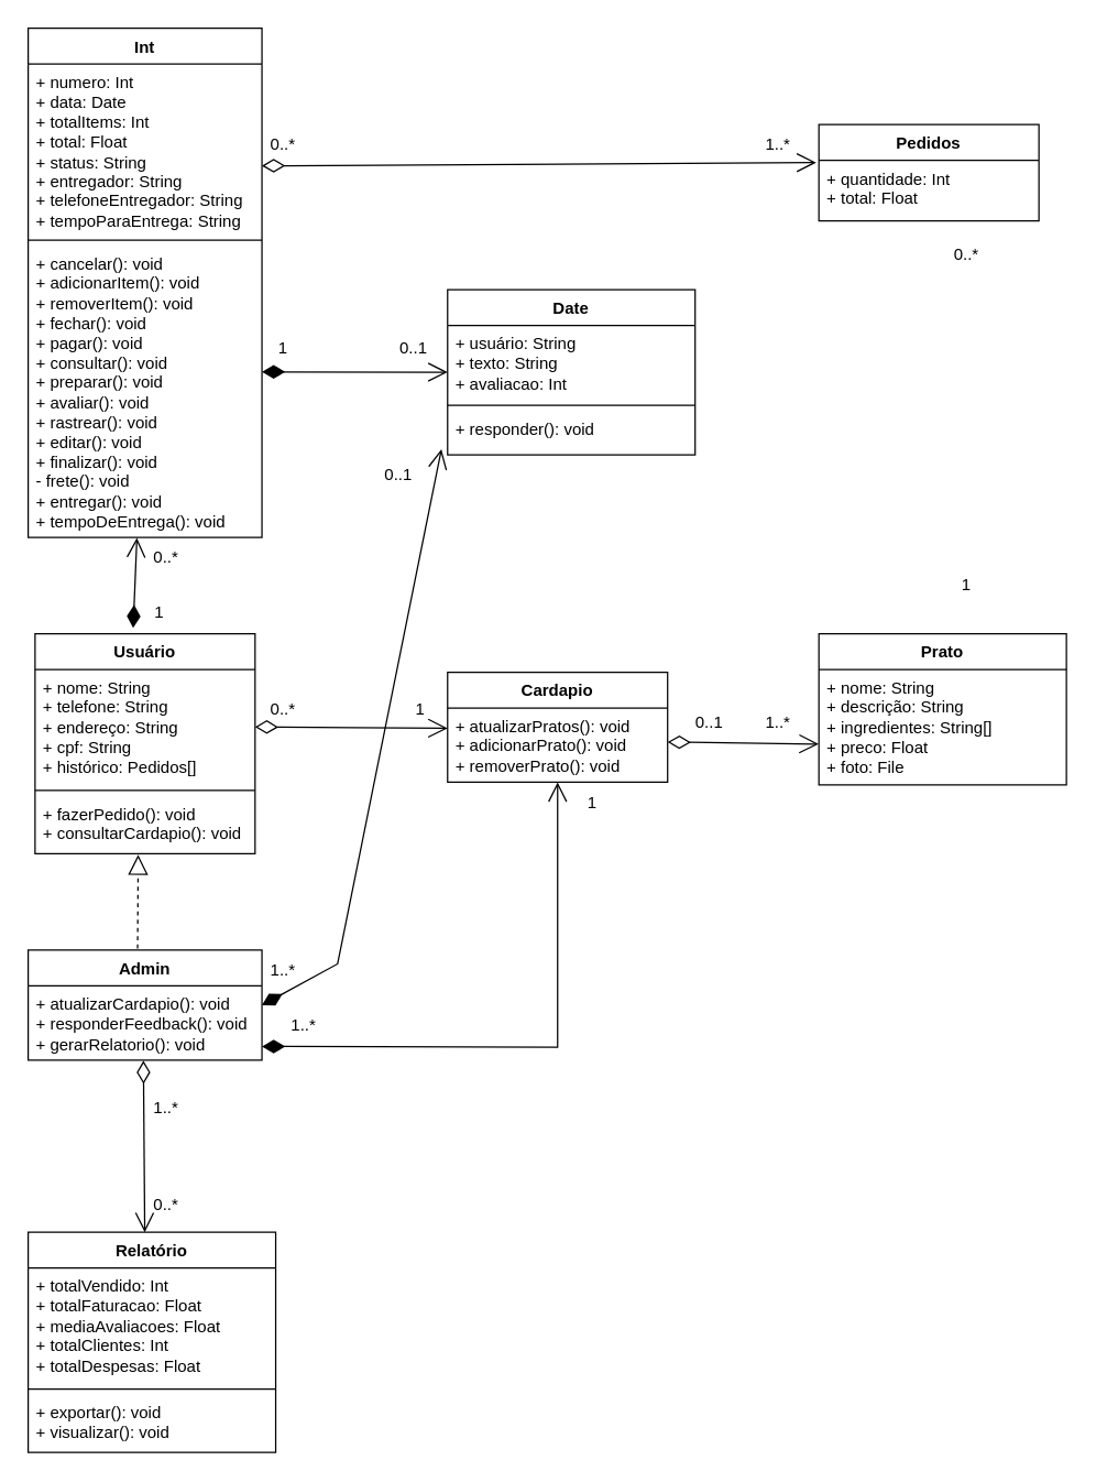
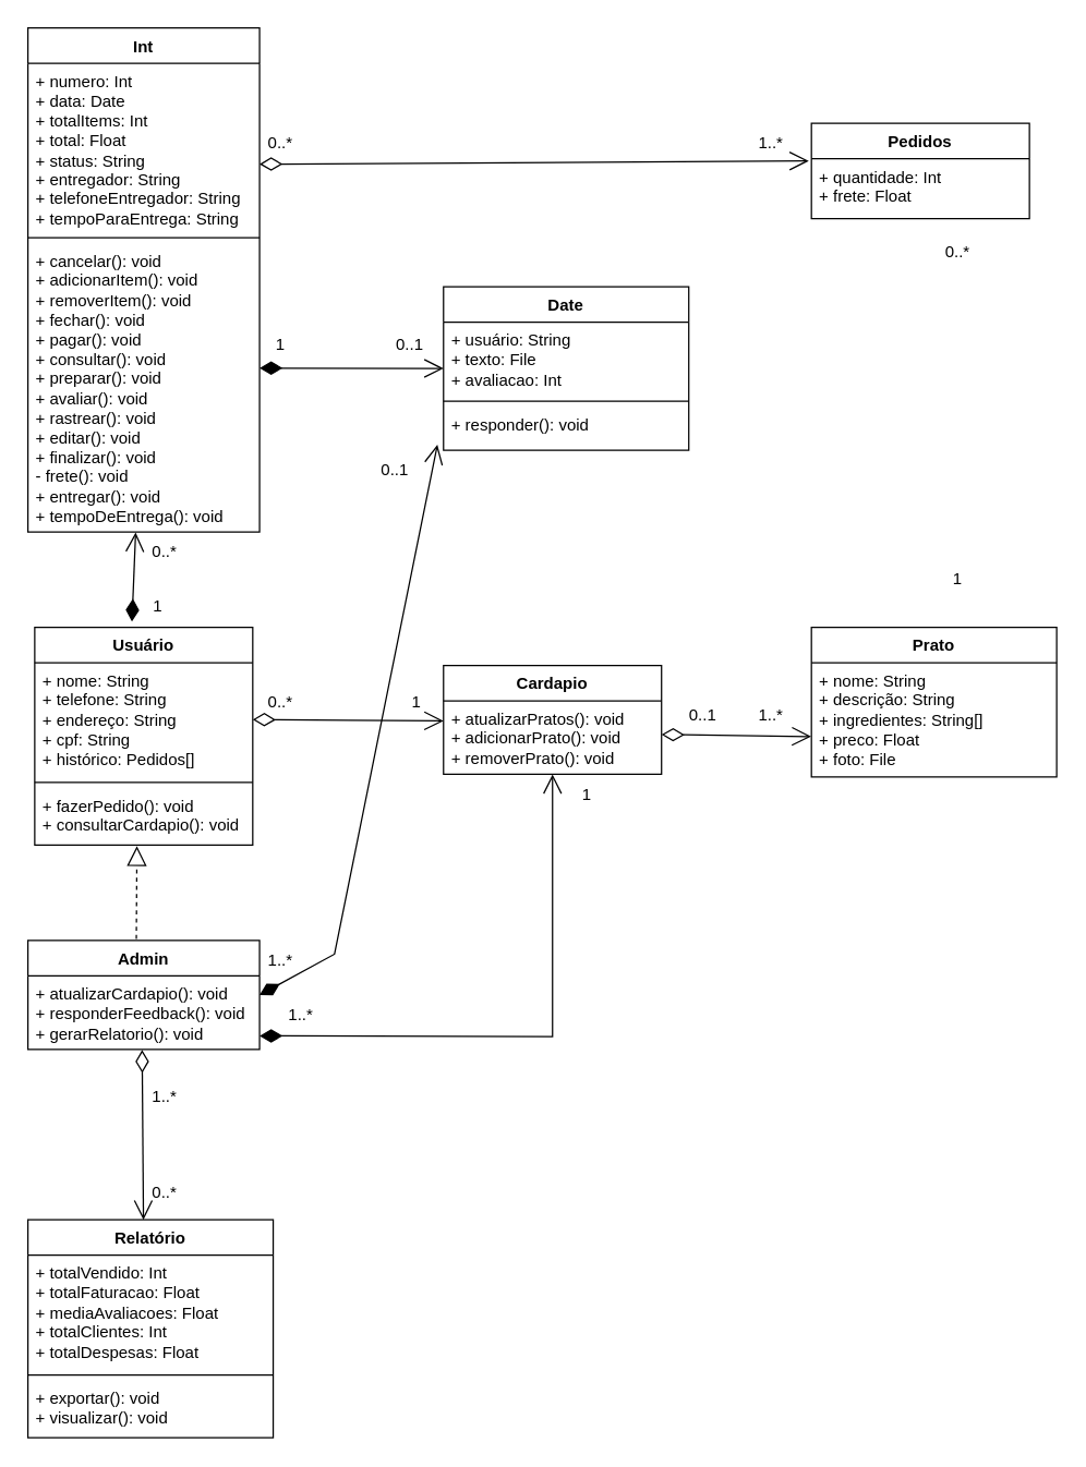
  <mxCell id="0" />
  <mxCell id="1" parent="0" />
  <mxCell id="2" value="Usuário" style="swimlane;fontStyle=1;align=center;verticalAlign=top;childLayout=stackLayout;horizontal=1;startSize=26;horizontalStack=0;resizeParent=1;resizeParentMax=0;resizeLast=0;collapsible=1;marginBottom=0;whiteSpace=wrap;html=1;fixedWidth=0;resizeHeight=1;resizeWidth=1;" parent="1" vertex="1"><mxGeometry x="25" y="460" width="160" height="160" as="geometry" /></mxCell>
  <mxCell id="3" value="+ nome: String&lt;br&gt;+ telefone: String&lt;br&gt;+ endereço: String&lt;br&gt;+ cpf: String&lt;br&gt;+ histórico: Pedidos[]" style="text;strokeColor=none;fillColor=none;align=left;verticalAlign=top;spacingLeft=4;spacingRight=4;overflow=hidden;rotatable=0;points=[[0,0.5],[1,0.5]];portConstraint=eastwest;whiteSpace=wrap;html=1;" parent="2" vertex="1"><mxGeometry y="26" width="160" height="84" as="geometry" /></mxCell>
  <mxCell id="4" value="" style="line;strokeWidth=1;fillColor=none;align=left;verticalAlign=middle;spacingTop=-1;spacingLeft=3;spacingRight=3;rotatable=0;labelPosition=right;points=[];portConstraint=eastwest;strokeColor=inherit;" parent="2" vertex="1"><mxGeometry y="110" width="160" height="8" as="geometry" /></mxCell>
  <mxCell id="5" value="+ fazerPedido(): void&lt;br&gt;+ consultarCardapio(): void" style="text;strokeColor=none;fillColor=none;align=left;verticalAlign=top;spacingLeft=4;spacingRight=4;overflow=hidden;rotatable=0;points=[[0,0.5],[1,0.5]];portConstraint=eastwest;whiteSpace=wrap;html=1;" parent="2" vertex="1"><mxGeometry y="118" width="160" height="42" as="geometry" /></mxCell>
  <mxCell id="6" value="Int" style="swimlane;fontStyle=1;align=center;verticalAlign=top;childLayout=stackLayout;horizontal=1;startSize=26;horizontalStack=0;resizeParent=1;resizeParentMax=0;resizeLast=0;collapsible=1;marginBottom=0;whiteSpace=wrap;html=1;" parent="1" vertex="1"><mxGeometry x="20" y="20" width="170" height="370" as="geometry" /></mxCell>
  <mxCell id="7" value="+ numero: Int&lt;br style=&quot;border-color: var(--border-color);&quot;&gt;+ data: Date&lt;br&gt;+ totalItems: Int&lt;br style=&quot;border-color: var(--border-color);&quot;&gt;+ total: Float&lt;br style=&quot;border-color: var(--border-color);&quot;&gt;+ status: String&lt;br&gt;+ entregador: String&lt;br&gt;+ telefoneEntregador: String&lt;br&gt;+ tempoParaEntrega: String" style="text;strokeColor=none;fillColor=none;align=left;verticalAlign=top;spacingLeft=4;spacingRight=4;overflow=hidden;rotatable=0;points=[[0,0.5],[1,0.5]];portConstraint=eastwest;whiteSpace=wrap;html=1;" parent="6" vertex="1"><mxGeometry y="26" width="170" height="124" as="geometry" /></mxCell>
  <mxCell id="8" value="" style="line;strokeWidth=1;fillColor=none;align=left;verticalAlign=middle;spacingTop=-1;spacingLeft=3;spacingRight=3;rotatable=0;labelPosition=right;points=[];portConstraint=eastwest;strokeColor=inherit;" parent="6" vertex="1"><mxGeometry y="150" width="170" height="8" as="geometry" /></mxCell>
  <mxCell id="9" value="+ cancelar(): void&lt;br&gt;+ adicionarItem(): void&lt;br&gt;+ removerItem(): void&lt;br&gt;+ fechar(): void&lt;br&gt;+ pagar(): void&lt;br&gt;+ consultar(): void&lt;br&gt;+ preparar(): void&lt;br&gt;+ avaliar(): void&lt;br&gt;+ rastrear(): void&lt;br&gt;+ editar(): void&lt;br&gt;+ finalizar(): void&lt;br&gt;- frete(): void&lt;br&gt;+ entregar(): void&lt;br&gt;+ tempoDeEntrega(): void" style="text;strokeColor=none;fillColor=none;align=left;verticalAlign=top;spacingLeft=4;spacingRight=4;overflow=hidden;rotatable=0;points=[[0,0.5],[1,0.5]];portConstraint=eastwest;whiteSpace=wrap;html=1;" parent="6" vertex="1"><mxGeometry y="158" width="170" height="212" as="geometry" /></mxCell>
  <mxCell id="10" value="Pedidos" style="swimlane;fontStyle=1;align=center;verticalAlign=top;childLayout=stackLayout;horizontal=1;startSize=26;horizontalStack=0;resizeParent=1;resizeParentMax=0;resizeLast=0;collapsible=1;marginBottom=0;whiteSpace=wrap;html=1;" parent="1" vertex="1"><mxGeometry x="595" y="90" width="160" height="70" as="geometry" /></mxCell>
- <mxCell id="11" value="+ quantidade: Int&lt;br style=&quot;border-color: var(--border-color);&quot;&gt;+ total: Float" style="text;strokeColor=none;fillColor=none;align=left;verticalAlign=top;spacingLeft=4;spacingRight=4;overflow=hidden;rotatable=0;points=[[0,0.5],[1,0.5]];portConstraint=eastwest;whiteSpace=wrap;html=1;" parent="10" vertex="1"><mxGeometry y="26" width="160" height="44" as="geometry" /></mxCell>
+ <mxCell id="11" value="+ quantidade: Int&lt;br style=&quot;border-color: var(--border-color);&quot;&gt;+ frete: Float" style="text;strokeColor=none;fillColor=none;align=left;verticalAlign=top;spacingLeft=4;spacingRight=4;overflow=hidden;rotatable=0;points=[[0,0.5],[1,0.5]];portConstraint=eastwest;whiteSpace=wrap;html=1;" parent="10" vertex="1"><mxGeometry y="26" width="160" height="44" as="geometry" /></mxCell>
  <mxCell id="12" value="Cardapio" style="swimlane;fontStyle=1;align=center;verticalAlign=top;childLayout=stackLayout;horizontal=1;startSize=26;horizontalStack=0;resizeParent=1;resizeParentMax=0;resizeLast=0;collapsible=1;marginBottom=0;whiteSpace=wrap;html=1;fixedWidth=0;resizeHeight=1;resizeWidth=1;" parent="1" vertex="1"><mxGeometry x="325" y="488" width="160" height="80" as="geometry" /></mxCell>
  <mxCell id="13" value="+ atualizarPratos(): void&lt;br&gt;+ adicionarPrato(): void&lt;br&gt;+ removerPrato(): void" style="text;strokeColor=none;fillColor=none;align=left;verticalAlign=top;spacingLeft=4;spacingRight=4;overflow=hidden;rotatable=0;points=[[0,0.5],[1,0.5]];portConstraint=eastwest;whiteSpace=wrap;html=1;" parent="12" vertex="1"><mxGeometry y="26" width="160" height="54" as="geometry" /></mxCell>
  <mxCell id="14" value="Prato" style="swimlane;fontStyle=1;align=center;verticalAlign=top;childLayout=stackLayout;horizontal=1;startSize=26;horizontalStack=0;resizeParent=1;resizeParentMax=0;resizeLast=0;collapsible=1;marginBottom=0;whiteSpace=wrap;html=1;fixedWidth=0;resizeHeight=1;resizeWidth=1;" parent="1" vertex="1"><mxGeometry x="595" y="460" width="180" height="110" as="geometry" /></mxCell>
  <mxCell id="15" value="+ nome: String&lt;br&gt;+ descrição: String&lt;br&gt;+ ingredientes: String[]&lt;br&gt;+ preco: Float&lt;br&gt;+ foto: File" style="text;strokeColor=none;fillColor=none;align=left;verticalAlign=top;spacingLeft=4;spacingRight=4;overflow=hidden;rotatable=0;points=[[0,0.5],[1,0.5]];portConstraint=eastwest;whiteSpace=wrap;html=1;" parent="14" vertex="1"><mxGeometry y="26" width="180" height="84" as="geometry" /></mxCell>
  <mxCell id="16" value="Admin" style="swimlane;fontStyle=1;align=center;verticalAlign=top;childLayout=stackLayout;horizontal=1;startSize=26;horizontalStack=0;resizeParent=1;resizeParentMax=0;resizeLast=0;collapsible=1;marginBottom=0;whiteSpace=wrap;html=1;fixedWidth=0;resizeHeight=1;resizeWidth=1;" parent="1" vertex="1"><mxGeometry x="20" y="690" width="170" height="80" as="geometry" /></mxCell>
  <mxCell id="17" value="+ atualizarCardapio(): void&lt;br&gt;+ responderFeedback(): void&lt;br&gt;+ gerarRelatorio(): void" style="text;strokeColor=none;fillColor=none;align=left;verticalAlign=top;spacingLeft=4;spacingRight=4;overflow=hidden;rotatable=0;points=[[0,0.5],[1,0.5]];portConstraint=eastwest;whiteSpace=wrap;html=1;" parent="16" vertex="1"><mxGeometry y="26" width="170" height="54" as="geometry" /></mxCell>
  <mxCell id="18" value="Date" style="swimlane;fontStyle=1;align=center;verticalAlign=top;childLayout=stackLayout;horizontal=1;startSize=26;horizontalStack=0;resizeParent=1;resizeParentMax=0;resizeLast=0;collapsible=1;marginBottom=0;whiteSpace=wrap;html=1;fixedWidth=0;resizeHeight=1;resizeWidth=1;" parent="1" vertex="1"><mxGeometry x="325" y="210" width="180" height="120" as="geometry" /></mxCell>
- <mxCell id="19" value="+ usuário: String&lt;br style=&quot;border-color: var(--border-color);&quot;&gt;+ texto: String&lt;br style=&quot;border-color: var(--border-color);&quot;&gt;+ avaliacao: Int" style="text;strokeColor=none;fillColor=none;align=left;verticalAlign=top;spacingLeft=4;spacingRight=4;overflow=hidden;rotatable=0;points=[[0,0.5],[1,0.5]];portConstraint=eastwest;whiteSpace=wrap;html=1;" parent="18" vertex="1"><mxGeometry y="26" width="180" height="54" as="geometry" /></mxCell>
+ <mxCell id="19" value="+ usuário: String&lt;br style=&quot;border-color: var(--border-color);&quot;&gt;+ texto: File&lt;br style=&quot;border-color: var(--border-color);&quot;&gt;+ avaliacao: Int" style="text;strokeColor=none;fillColor=none;align=left;verticalAlign=top;spacingLeft=4;spacingRight=4;overflow=hidden;rotatable=0;points=[[0,0.5],[1,0.5]];portConstraint=eastwest;whiteSpace=wrap;html=1;" parent="18" vertex="1"><mxGeometry y="26" width="180" height="54" as="geometry" /></mxCell>
  <mxCell id="20" value="" style="line;strokeWidth=1;fillColor=none;align=left;verticalAlign=middle;spacingTop=-1;spacingLeft=3;spacingRight=3;rotatable=0;labelPosition=right;points=[];portConstraint=eastwest;strokeColor=inherit;" parent="18" vertex="1"><mxGeometry y="80" width="180" height="8" as="geometry" /></mxCell>
  <mxCell id="21" value="+ responder(): void" style="text;strokeColor=none;fillColor=none;align=left;verticalAlign=top;spacingLeft=4;spacingRight=4;overflow=hidden;rotatable=0;points=[[0,0.5],[1,0.5]];portConstraint=eastwest;whiteSpace=wrap;html=1;" parent="18" vertex="1"><mxGeometry y="88" width="180" height="32" as="geometry" /></mxCell>
  <mxCell id="22" value="Relatório" style="swimlane;fontStyle=1;align=center;verticalAlign=top;childLayout=stackLayout;horizontal=1;startSize=26;horizontalStack=0;resizeParent=1;resizeParentMax=0;resizeLast=0;collapsible=1;marginBottom=0;whiteSpace=wrap;html=1;fixedWidth=0;resizeHeight=1;resizeWidth=1;" parent="1" vertex="1"><mxGeometry x="20" y="895" width="180" height="160" as="geometry" /></mxCell>
  <mxCell id="23" value="+ totalVendido: Int&lt;br style=&quot;border-color: var(--border-color);&quot;&gt;+ totalFaturacao: Float&lt;br style=&quot;border-color: var(--border-color);&quot;&gt;+ mediaAvaliacoes: Float&lt;br&gt;+ totalClientes: Int&lt;br&gt;+ totalDespesas: Float" style="text;strokeColor=none;fillColor=none;align=left;verticalAlign=top;spacingLeft=4;spacingRight=4;overflow=hidden;rotatable=0;points=[[0,0.5],[1,0.5]];portConstraint=eastwest;whiteSpace=wrap;html=1;" parent="22" vertex="1"><mxGeometry y="26" width="180" height="84" as="geometry" /></mxCell>
  <mxCell id="24" value="" style="line;strokeWidth=1;fillColor=none;align=left;verticalAlign=middle;spacingTop=-1;spacingLeft=3;spacingRight=3;rotatable=0;labelPosition=right;points=[];portConstraint=eastwest;strokeColor=inherit;" parent="22" vertex="1"><mxGeometry y="110" width="180" height="8" as="geometry" /></mxCell>
  <mxCell id="25" value="+ exportar(): void&lt;br&gt;+ visualizar(): void" style="text;strokeColor=none;fillColor=none;align=left;verticalAlign=top;spacingLeft=4;spacingRight=4;overflow=hidden;rotatable=0;points=[[0,0.5],[1,0.5]];portConstraint=eastwest;whiteSpace=wrap;html=1;" parent="22" vertex="1"><mxGeometry y="118" width="180" height="42" as="geometry" /></mxCell>
  <mxCell id="26" value="" style="endArrow=block;dashed=1;endFill=0;endSize=12;html=1;rounded=0;entryX=0.515;entryY=1.016;entryDx=0;entryDy=0;entryPerimeter=0;exitX=0.468;exitY=-0.014;exitDx=0;exitDy=0;exitPerimeter=0;" parent="1" source="16" edge="1"><mxGeometry width="160" relative="1" as="geometry"><mxPoint x="97.6" y="690" as="sourcePoint" /><mxPoint x="100" y="620.672" as="targetPoint" /></mxGeometry></mxCell>
  <mxCell id="27" value="" style="endArrow=open;html=1;endSize=12;startArrow=diamondThin;startSize=14;startFill=0;align=left;verticalAlign=bottom;rounded=0;exitX=0.493;exitY=1.006;exitDx=0;exitDy=0;exitPerimeter=0;entryX=0.471;entryY=0;entryDx=0;entryDy=0;entryPerimeter=0;" parent="1" source="17" target="22" edge="1"><mxGeometry x="-1" y="3" relative="1" as="geometry"><mxPoint x="104.44" y="768.92" as="sourcePoint" /><mxPoint x="105" y="890" as="targetPoint" /></mxGeometry></mxCell>
  <mxCell id="28" value="1..*" style="text;html=1;align=center;verticalAlign=middle;resizable=0;points=[];autosize=1;strokeColor=none;fillColor=none;" parent="1" vertex="1"><mxGeometry x="100" y="790" width="40" height="30" as="geometry" /></mxCell>
  <mxCell id="29" value="0..*" style="text;html=1;align=center;verticalAlign=middle;resizable=0;points=[];autosize=1;strokeColor=none;fillColor=none;" parent="1" vertex="1"><mxGeometry x="100" y="860" width="40" height="30" as="geometry" /></mxCell>
  <mxCell id="30" value="" style="endArrow=open;html=1;endSize=12;startArrow=diamondThin;startSize=14;startFill=0;edgeStyle=orthogonalEdgeStyle;align=left;verticalAlign=bottom;rounded=0;entryX=0;entryY=0.274;entryDx=0;entryDy=0;entryPerimeter=0;" parent="1" target="13" edge="1"><mxGeometry x="-1" y="3" relative="1" as="geometry"><mxPoint x="185" y="527.8" as="sourcePoint" /><mxPoint x="345" y="527.8" as="targetPoint" /></mxGeometry></mxCell>
  <mxCell id="31" value="0..*" style="text;html=1;align=center;verticalAlign=middle;resizable=0;points=[];autosize=1;strokeColor=none;fillColor=none;" parent="1" vertex="1"><mxGeometry x="185" y="500" width="40" height="30" as="geometry" /></mxCell>
  <mxCell id="32" value="1" style="text;html=1;align=center;verticalAlign=middle;resizable=0;points=[];autosize=1;strokeColor=none;fillColor=none;" parent="1" vertex="1"><mxGeometry x="290" y="500" width="30" height="30" as="geometry" /></mxCell>
  <mxCell id="33" value="" style="endArrow=open;html=1;endSize=12;startArrow=diamondThin;startSize=14;startFill=1;edgeStyle=orthogonalEdgeStyle;align=left;verticalAlign=bottom;rounded=0;entryX=0.5;entryY=1;entryDx=0;entryDy=0;" parent="1" target="12" edge="1"><mxGeometry x="-1" y="3" relative="1" as="geometry"><mxPoint x="190" y="760" as="sourcePoint" /><mxPoint x="350" y="760" as="targetPoint" /></mxGeometry></mxCell>
  <mxCell id="34" value="1..*" style="text;html=1;align=center;verticalAlign=middle;resizable=0;points=[];autosize=1;strokeColor=none;fillColor=none;" parent="1" vertex="1"><mxGeometry x="200" y="730" width="40" height="30" as="geometry" /></mxCell>
  <mxCell id="35" value="1" style="text;html=1;align=center;verticalAlign=middle;resizable=0;points=[];autosize=1;strokeColor=none;fillColor=none;" parent="1" vertex="1"><mxGeometry x="415" y="568" width="30" height="30" as="geometry" /></mxCell>
  <mxCell id="36" value="" style="endArrow=open;html=1;endSize=12;startArrow=diamondThin;startSize=14;startFill=1;align=left;verticalAlign=bottom;rounded=0;entryX=0.465;entryY=1.002;entryDx=0;entryDy=0;entryPerimeter=0;exitX=0.446;exitY=-0.026;exitDx=0;exitDy=0;exitPerimeter=0;" parent="1" source="2" target="9" edge="1"><mxGeometry x="-1" y="3" relative="1" as="geometry"><mxPoint x="105" y="458" as="sourcePoint" /><mxPoint x="109.97" y="349.996" as="targetPoint" /></mxGeometry></mxCell>
  <mxCell id="37" value="0..*" style="text;html=1;align=center;verticalAlign=middle;resizable=0;points=[];autosize=1;strokeColor=none;fillColor=none;" parent="1" vertex="1"><mxGeometry x="100" y="390" width="40" height="30" as="geometry" /></mxCell>
  <mxCell id="38" value="1" style="text;html=1;align=center;verticalAlign=middle;resizable=0;points=[];autosize=1;strokeColor=none;fillColor=none;" parent="1" vertex="1"><mxGeometry x="100" y="430" width="30" height="30" as="geometry" /></mxCell>
  <mxCell id="39" value="" style="endArrow=open;html=1;endSize=12;startArrow=diamondThin;startSize=14;startFill=0;align=left;verticalAlign=bottom;rounded=0;entryX=-0.012;entryY=0.037;entryDx=0;entryDy=0;entryPerimeter=0;" parent="1" target="11" edge="1"><mxGeometry x="-1" y="3" relative="1" as="geometry"><mxPoint x="190" y="120" as="sourcePoint" /><mxPoint x="350" y="120" as="targetPoint" /></mxGeometry></mxCell>
  <mxCell id="40" value="0..*" style="text;html=1;align=center;verticalAlign=middle;resizable=0;points=[];autosize=1;strokeColor=none;fillColor=none;" parent="1" vertex="1"><mxGeometry x="185" y="90" width="40" height="30" as="geometry" /></mxCell>
  <mxCell id="41" value="1..*" style="text;html=1;align=center;verticalAlign=middle;resizable=0;points=[];autosize=1;strokeColor=none;fillColor=none;" parent="1" vertex="1"><mxGeometry x="545" y="90" width="40" height="30" as="geometry" /></mxCell>
  <mxCell id="42" value="" style="endArrow=open;html=1;endSize=12;startArrow=diamondThin;startSize=14;startFill=1;align=left;verticalAlign=bottom;rounded=0;" parent="1" edge="1"><mxGeometry x="-1" y="3" relative="1" as="geometry"><mxPoint x="190" y="269.71" as="sourcePoint" /><mxPoint x="325" y="270" as="targetPoint" /></mxGeometry></mxCell>
  <mxCell id="43" value="1" style="text;html=1;align=center;verticalAlign=middle;resizable=0;points=[];autosize=1;strokeColor=none;fillColor=none;" parent="1" vertex="1"><mxGeometry x="190" y="238" width="30" height="30" as="geometry" /></mxCell>
  <mxCell id="44" value="0..1" style="text;html=1;align=center;verticalAlign=middle;resizable=0;points=[];autosize=1;strokeColor=none;fillColor=none;" parent="1" vertex="1"><mxGeometry x="280" y="238" width="40" height="30" as="geometry" /></mxCell>
  <mxCell id="45" value="" style="endArrow=open;html=1;endSize=12;startArrow=diamondThin;startSize=14;startFill=1;align=left;verticalAlign=bottom;rounded=0;entryX=-0.025;entryY=0.875;entryDx=0;entryDy=0;entryPerimeter=0;" parent="1" target="21" edge="1"><mxGeometry x="-1" y="3" relative="1" as="geometry"><mxPoint x="190" y="730" as="sourcePoint" /><mxPoint x="350" y="730" as="targetPoint" /><Array as="points"><mxPoint x="245" y="700" /></Array></mxGeometry></mxCell>
  <mxCell id="46" value="1..*" style="text;html=1;align=center;verticalAlign=middle;resizable=0;points=[];autosize=1;strokeColor=none;fillColor=none;" parent="1" vertex="1"><mxGeometry x="185" y="690" width="40" height="30" as="geometry" /></mxCell>
  <mxCell id="47" value="0..1" style="text;html=1;align=center;verticalAlign=middle;resizable=0;points=[];autosize=1;strokeColor=none;fillColor=none;" parent="1" vertex="1"><mxGeometry x="269" y="330" width="40" height="30" as="geometry" /></mxCell>
  <mxCell id="48" value="" style="endArrow=open;html=1;endSize=12;startArrow=diamondThin;startSize=14;startFill=0;align=left;verticalAlign=bottom;rounded=0;entryX=-0.001;entryY=0.646;entryDx=0;entryDy=0;entryPerimeter=0;" parent="1" target="15" edge="1"><mxGeometry x="-1" y="3" relative="1" as="geometry"><mxPoint x="485" y="538.79" as="sourcePoint" /><mxPoint x="625" y="539.99" as="targetPoint" /></mxGeometry></mxCell>
  <mxCell id="49" value="0..1" style="text;html=1;align=center;verticalAlign=middle;resizable=0;points=[];autosize=1;strokeColor=none;fillColor=none;" parent="1" vertex="1"><mxGeometry x="495" y="510" width="40" height="30" as="geometry" /></mxCell>
  <mxCell id="50" value="1..*" style="text;html=1;align=center;verticalAlign=middle;resizable=0;points=[];autosize=1;strokeColor=none;fillColor=none;" parent="1" vertex="1"><mxGeometry x="545" y="510" width="40" height="30" as="geometry" /></mxCell>
  <mxCell id="51" value="1" style="text;html=1;align=center;verticalAlign=middle;resizable=0;points=[];autosize=1;strokeColor=none;fillColor=none;" parent="1" vertex="1"><mxGeometry x="687" y="410" width="30" height="30" as="geometry" /></mxCell>
  <mxCell id="52" value="0..*" style="text;html=1;align=center;verticalAlign=middle;resizable=0;points=[];autosize=1;strokeColor=none;fillColor=none;" parent="1" vertex="1"><mxGeometry x="682" y="170" width="40" height="30" as="geometry" /></mxCell>
